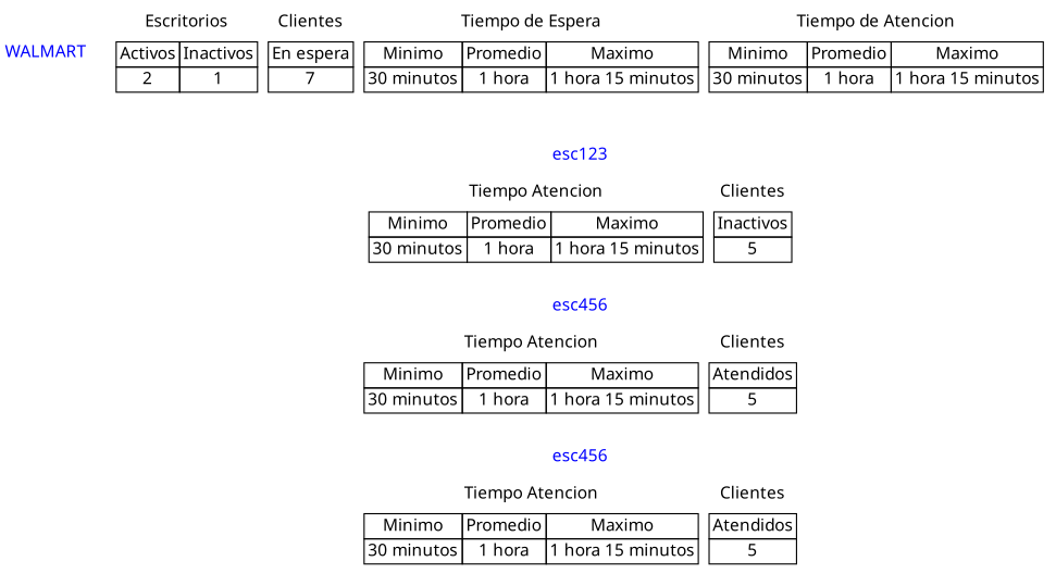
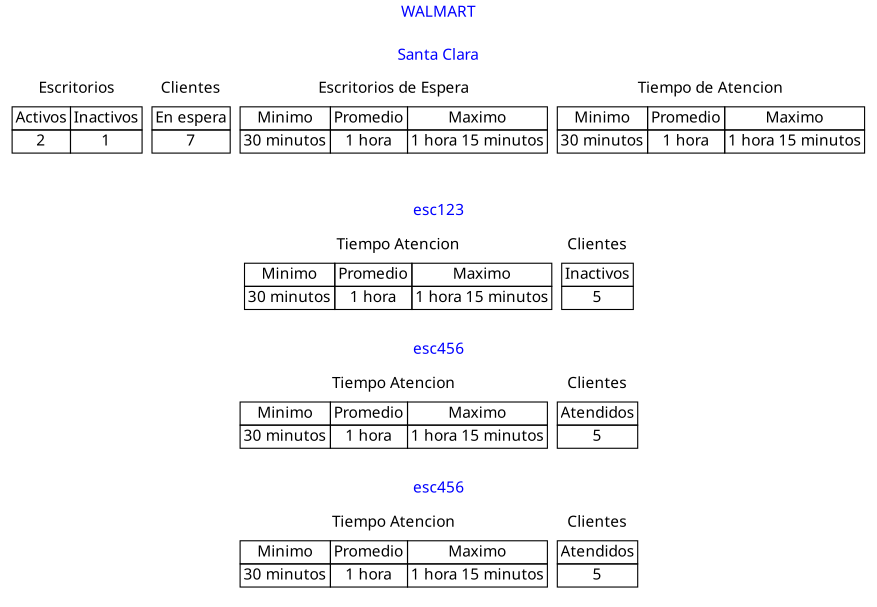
  digraph {
    fontname="Noto Sans"
    ranksep=0.1
    node [fontname="Noto Sans" shape=plain]
    edge [dir=none fontname="Noto Sans" style=invisible]
    n1 [fontcolor=blue label=WALMART]
-   n3 [label=<<table border="0" cellborder="0" cellspacing="5">     <tr><td>Escritorios</td><td>Clientes</td><td>Tiempo de Espera</td><td>Tiempo de Atencion</td></tr>     <tr><td><table border="0" cellborder="1" cellspacing="0">         <tr><td>Activos</td><td>Inactivos</td></tr>         <tr><td>2</td><td>1</td>    </tr></table></td><td><table border="0" cellborder="1" cellspacing="0">         <tr><td>En espera</td></tr>         <tr><td>7</td></tr></table></td>     <td><table border="0" cellborder="1" cellspacing="0">         <tr><td>Minimo</td><td>Promedio</td><td>Maximo</td></tr>         <tr><td>30 minutos</td><td>1 hora</td><td>1 hora 15 minutos</td>     </tr></table></td><td><table border="0" cellborder="1" cellspacing="0">         <tr><td>Minimo</td><td>Promedio</td><td>Maximo</td></tr>         <tr><td>30 minutos</td><td>1 hora</td><td>1 hora 15 minutos</td>     </tr></table></td></tr></table>>]
+   n2 [fontcolor=blue label="\nSanta Clara"]
+   n3 [label=<<table border="0" cellborder="0" cellspacing="5">     <tr><td>Escritorios</td><td>Clientes</td><td>Escritorios de Espera</td><td>Tiempo de Atencion</td></tr>     <tr><td><table border="0" cellborder="1" cellspacing="0">         <tr><td>Activos</td><td>Inactivos</td></tr>         <tr><td>2</td><td>1</td>    </tr></table></td><td><table border="0" cellborder="1" cellspacing="0">         <tr><td>En espera</td></tr>         <tr><td>7</td></tr></table></td>     <td><table border="0" cellborder="1" cellspacing="0">         <tr><td>Minimo</td><td>Promedio</td><td>Maximo</td></tr>         <tr><td>30 minutos</td><td>1 hora</td><td>1 hora 15 minutos</td>     </tr></table></td><td><table border="0" cellborder="1" cellspacing="0">         <tr><td>Minimo</td><td>Promedio</td><td>Maximo</td></tr>         <tr><td>30 minutos</td><td>1 hora</td><td>1 hora 15 minutos</td>     </tr></table></td></tr></table>>]
    n4 [fontcolor=white label="."]
    n5 [label=<<table border="0" cellborder="0" cellspacing="5">         <tr><td><font color="blue">esc123</font></td></tr>     <tr><td><table border="0" cellborder="0" cellspacing="5">         <tr><td>Tiempo Atencion</td><td>Clientes</td></tr>     <tr><td><table border="0" cellborder="1" cellspacing="0">         <tr><td>Minimo</td><td>Promedio</td><td>Maximo</td></tr>         <tr><td>30 minutos</td><td>1 hora</td><td>1 hora 15 minutos</td>     </tr></table></td><td><table border="0" cellborder="1" cellspacing="0">         <tr><td>Inactivos</td></tr>         <tr><td>5</td>     </tr></table></td></tr></table></td></tr></table>>]
    n6 [label=<<table border="0" cellborder="0" cellspacing="5">         <tr><td><font color="blue">esc456</font></td></tr>     <tr><td><table border="0" cellborder="0" cellspacing="5">         <tr><td>Tiempo Atencion</td><td>Clientes</td></tr>     <tr><td><table border="0" cellborder="1" cellspacing="0">         <tr><td>Minimo</td><td>Promedio</td><td>Maximo</td></tr>         <tr><td>30 minutos</td><td>1 hora</td><td>1 hora 15 minutos</td>     </tr></table></td><td><table border="0" cellborder="1" cellspacing="0">         <tr><td>Atendidos</td></tr>         <tr><td>5</td>     </tr></table></td></tr></table></td></tr></table>>]
    n7 [label=<<table border="0" cellborder="0" cellspacing="5">         <tr><td><font color="blue">esc456</font></td></tr>     <tr><td><table border="0" cellborder="0" cellspacing="5">         <tr><td>Tiempo Atencion</td><td>Clientes</td></tr>     <tr><td><table border="0" cellborder="1" cellspacing="0">         <tr><td>Minimo</td><td>Promedio</td><td>Maximo</td></tr>         <tr><td>30 minutos</td><td>1 hora</td><td>1 hora 15 minutos</td>     </tr></table></td><td><table border="0" cellborder="1" cellspacing="0">         <tr><td>Atendidos</td></tr>         <tr><td>5</td>     </tr></table></td></tr></table></td></tr></table>>]
+   n1 -> n2
+   n2 -> n3
    n3 -> n4
    n4 -> n5
    n5 -> n6
    n6 -> n7
  }
